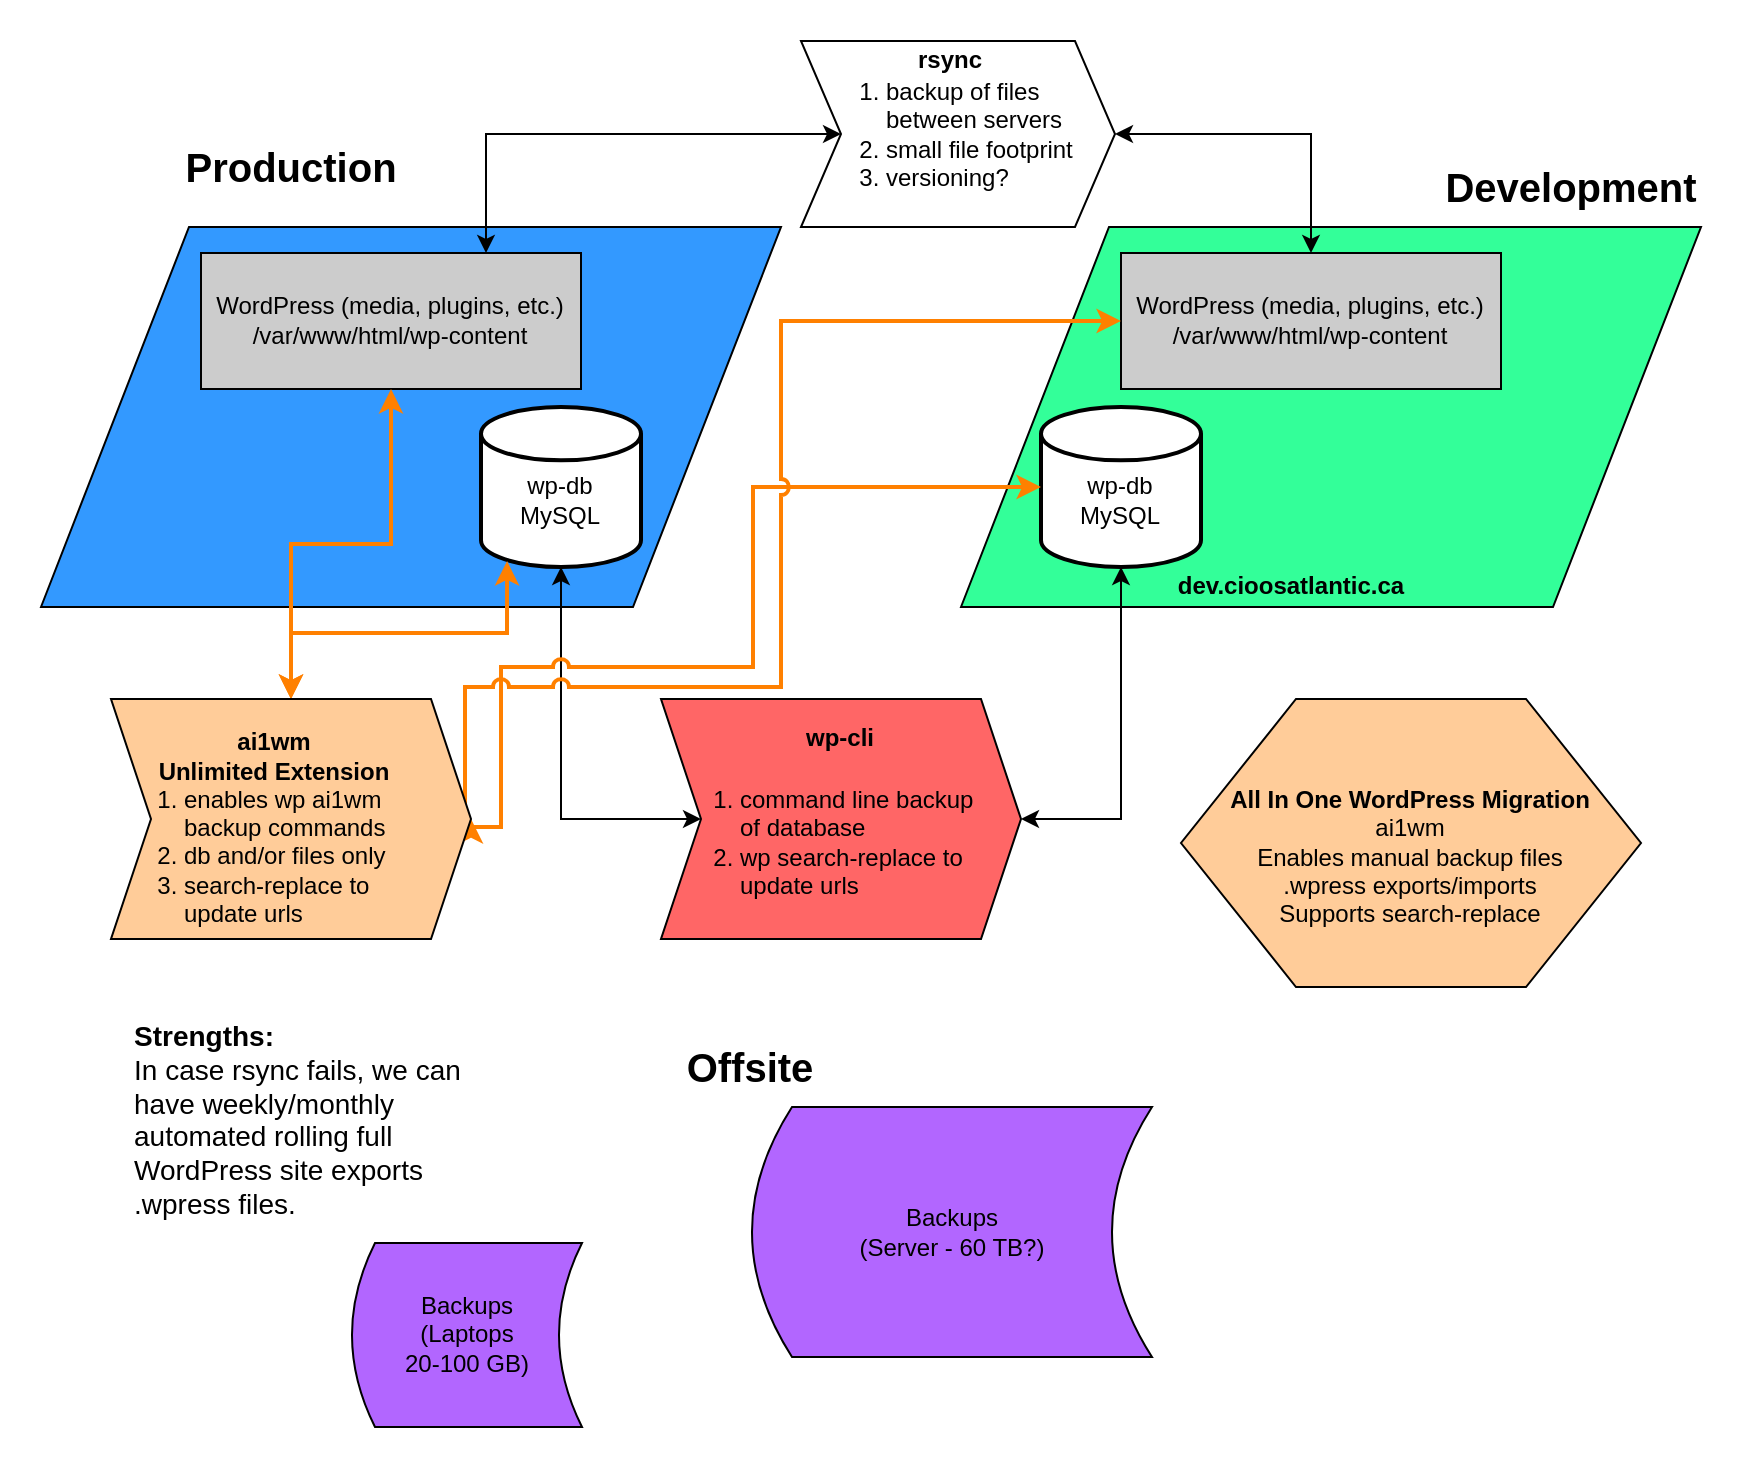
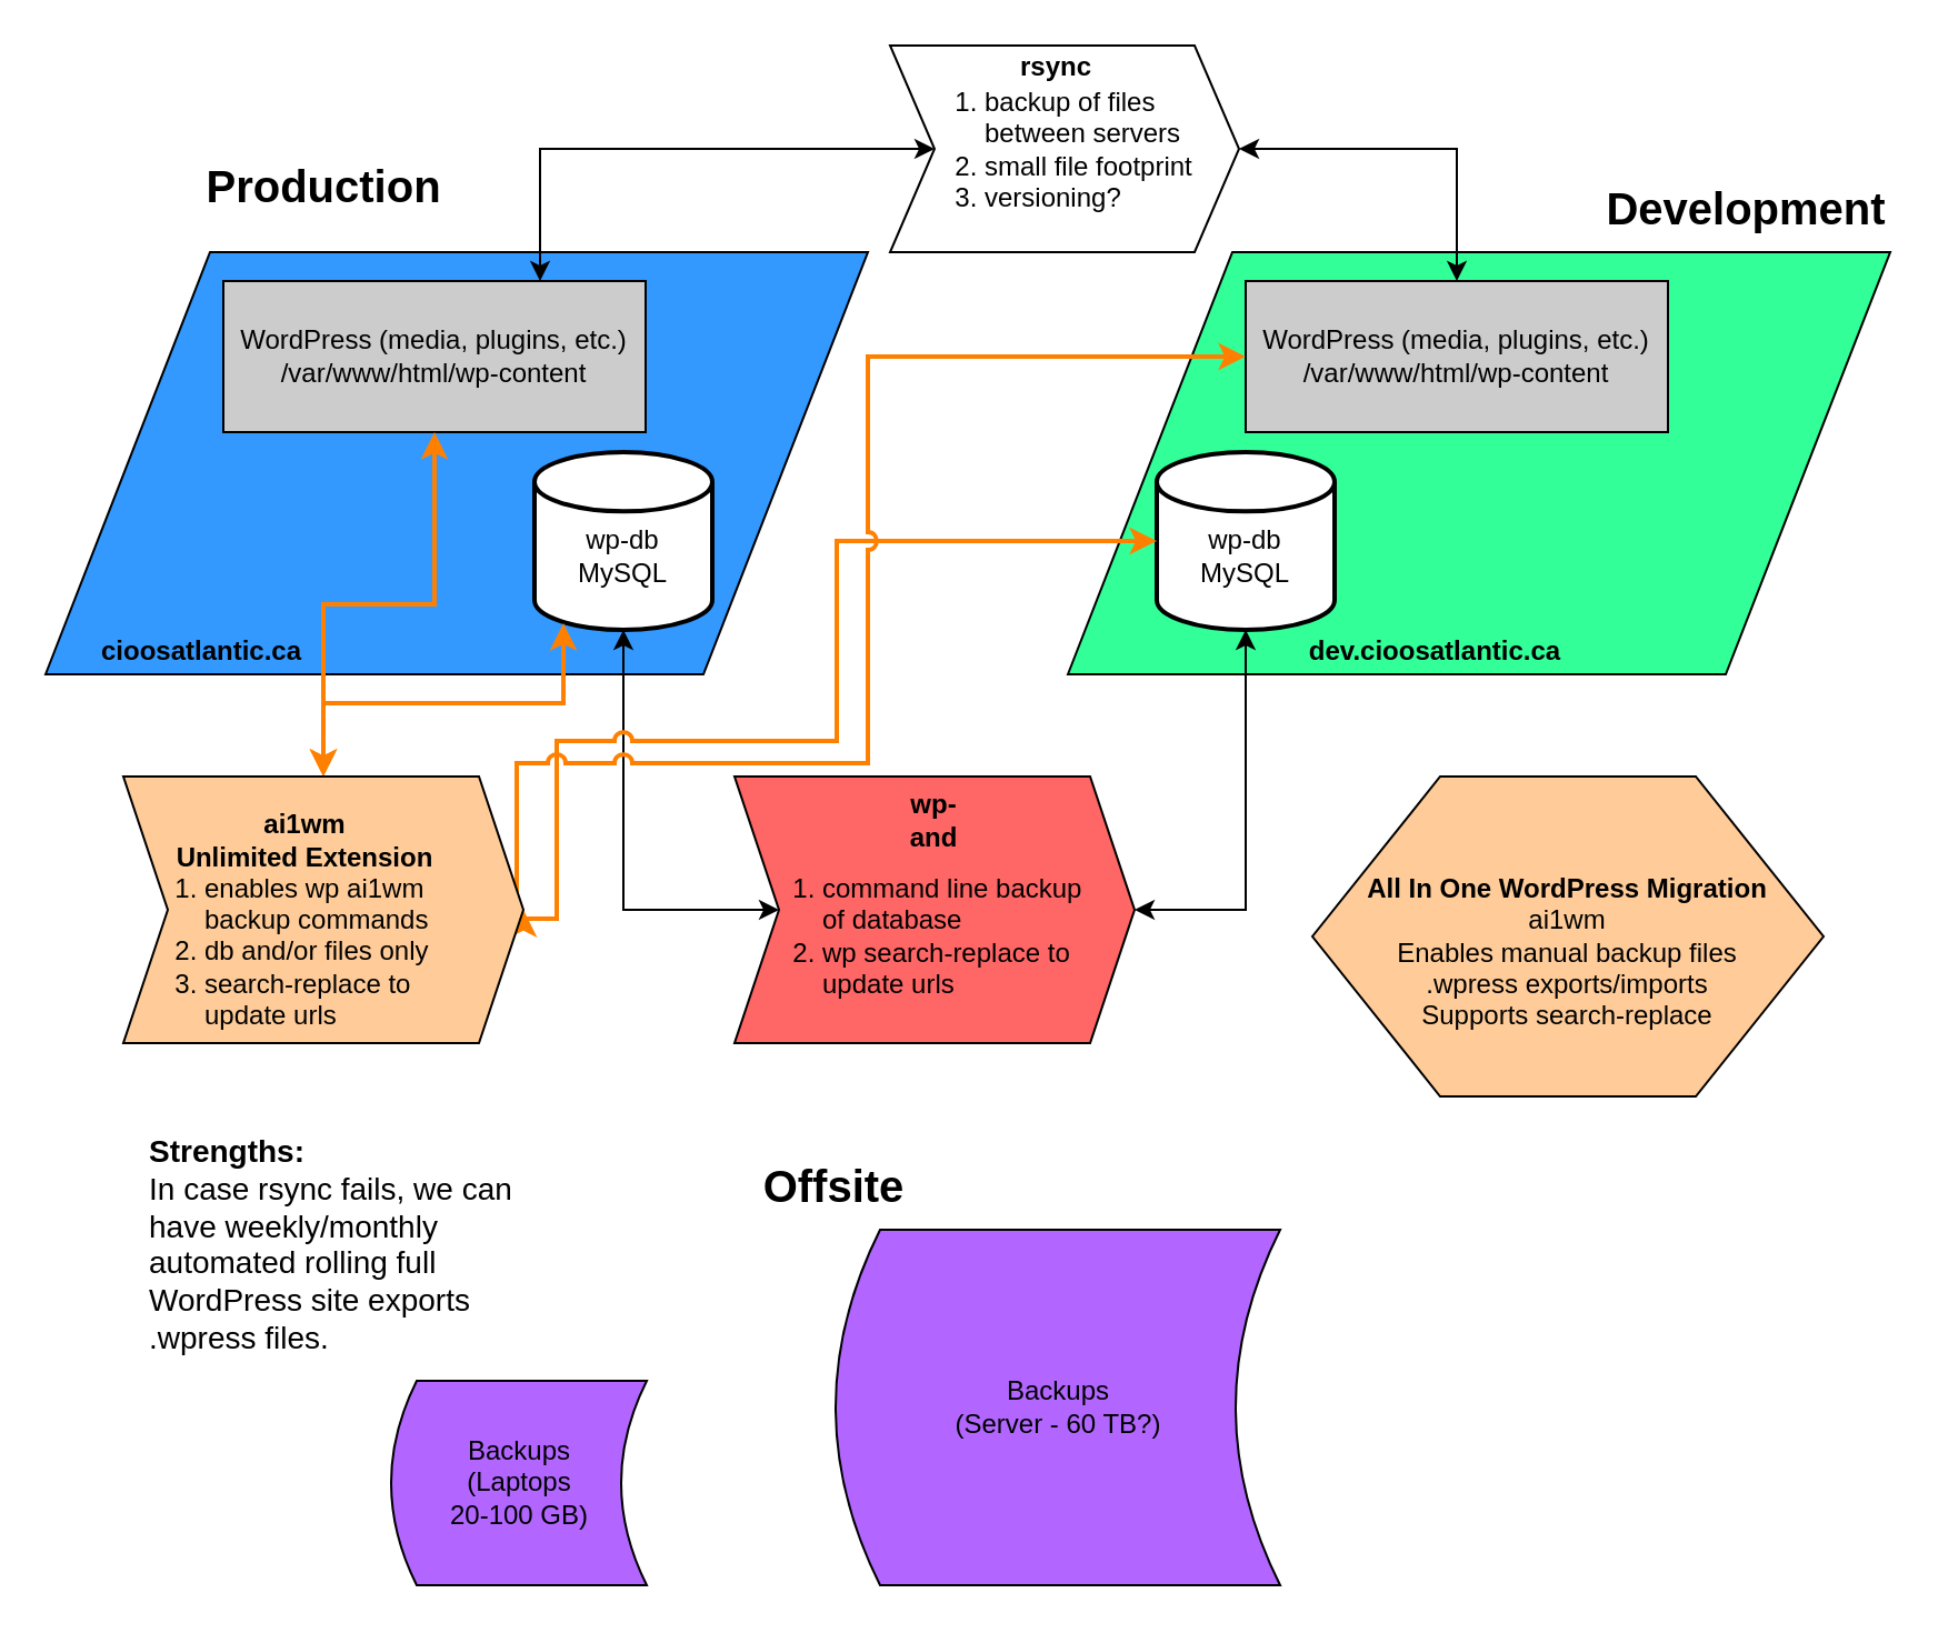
  <mxCell id="0" />
  <mxCell id="1" parent="0" />
  <mxCell id="2" value="" style="shape=parallelogram;perimeter=parallelogramPerimeter;whiteSpace=wrap;html=1;fillColor=#33FF99;" vertex="1" parent="1"><mxGeometry x="480" y="113" width="370" height="190" as="geometry" /></mxCell>
  <mxCell id="3" value="" style="shape=parallelogram;perimeter=parallelogramPerimeter;whiteSpace=wrap;html=1;fillColor=#3399FF;" vertex="1" parent="1"><mxGeometry y="113" width="370" height="190" as="geometry" x="20" /></mxCell>
  <mxCell id="4" value="Production" style="text;html=1;resizable=0;autosize=1;align=center;verticalAlign=middle;points=[];fillColor=none;strokeColor=none;rounded=0;fontStyle=1;fontSize=20;" vertex="1" parent="1"><mxGeometry x="110" y="73" width="70" height="20" as="geometry" /></mxCell>
  <mxCell id="5" style="edgeStyle=orthogonalEdgeStyle;rounded=0;orthogonalLoop=1;jettySize=auto;html=1;entryX=1;entryY=0.5;entryDx=0;entryDy=0;fillColor=#ffffff;startArrow=classic;startFill=1;exitX=0.5;exitY=1;exitDx=0;exitDy=0;exitPerimeter=0;" edge="1" parent="1" source="14" target="17"><mxGeometry relative="1" as="geometry"><mxPoint x="560" y="343" as="sourcePoint" /><Array as="points"><mxPoint x="560" y="409" /></Array></mxGeometry></mxCell>
  <mxCell id="6" value="dev.cioosatlantic.ca" style="text;html=1;resizable=0;autosize=1;align=center;verticalAlign=middle;points=[];fillColor=none;strokeColor=none;rounded=0;fontStyle=1" vertex="1" parent="1"><mxGeometry x="585" y="283" width="120" height="20" as="geometry" /></mxCell>
  <mxCell id="7" value="Development" style="text;html=1;resizable=0;autosize=1;align=center;verticalAlign=middle;points=[];fillColor=none;strokeColor=none;rounded=0;fontStyle=1;fontSize=20;" vertex="1" parent="1"><mxGeometry x="740" y="83" width="90" height="20" as="geometry" /></mxCell>
  <mxCell id="8" style="edgeStyle=orthogonalEdgeStyle;rounded=0;orthogonalLoop=1;jettySize=auto;html=1;entryX=0;entryY=0.5;entryDx=0;entryDy=0;fillColor=#ffffff;startArrow=classic;startFill=1;exitX=0.5;exitY=1;exitDx=0;exitDy=0;exitPerimeter=0;" edge="1" parent="1" source="12" target="17"><mxGeometry relative="1" as="geometry"><Array as="points"><mxPoint x="280" y="409" /></Array></mxGeometry></mxCell>
+ <mxCell id="9" value="cioosatlantic.ca" style="text;html=1;resizable=0;autosize=1;align=center;verticalAlign=middle;points=[];fillColor=none;strokeColor=none;rounded=0;fontStyle=1" vertex="1" parent="1"><mxGeometry x="40" y="283" width="100" height="20" as="geometry" /></mxCell>
  <mxCell id="10" style="edgeStyle=orthogonalEdgeStyle;rounded=0;orthogonalLoop=1;jettySize=auto;html=1;exitX=0.75;exitY=0;exitDx=0;exitDy=0;startArrow=classic;startFill=1;fillColor=#ffffff;entryX=0;entryY=0.5;entryDx=0;entryDy=0;" edge="1" parent="1" source="11" target="21"><mxGeometry relative="1" as="geometry"><Array as="points"><mxPoint x="243" y="67" /></Array></mxGeometry></mxCell>
  <mxCell id="11" value="WordPress (media, plugins, etc.)&lt;br&gt;/var/www/html/wp-content" style="rounded=0;whiteSpace=wrap;html=1;fillColor=#CCCCCC;" vertex="1" parent="1"><mxGeometry x="100" y="126" width="190" height="68" as="geometry" /></mxCell>
  <mxCell id="12" value="&lt;br&gt;wp-db&lt;br&gt;MySQL" style="strokeWidth=2;html=1;shape=mxgraph.flowchart.database;whiteSpace=wrap;" vertex="1" parent="1"><mxGeometry x="240" y="203" width="80" height="80" as="geometry" /></mxCell>
  <mxCell id="13" value="WordPress (media, plugins, etc.)&lt;br&gt;/var/www/html/wp-content" style="rounded=0;whiteSpace=wrap;html=1;fillColor=#CCCCCC;" vertex="1" parent="1"><mxGeometry x="560" y="126" width="190" height="68" as="geometry" /></mxCell>
  <mxCell id="14" value="&lt;br&gt;wp-db&lt;br&gt;MySQL" style="strokeWidth=2;html=1;shape=mxgraph.flowchart.database;whiteSpace=wrap;" vertex="1" parent="1"><mxGeometry x="520" y="203" width="80" height="80" as="geometry" /></mxCell>
- <mxCell id="15" value="Backups&lt;br&gt;(Server - 60 TB?)" style="shape=dataStorage;whiteSpace=wrap;html=1;fillColor=#B266FF;" vertex="1" parent="1"><mxGeometry x="375.5" y="553" width="200" height="125" as="geometry" /></mxCell>
+ <mxCell id="15" value="Backups&lt;br&gt;(Server - 60 TB?)" style="shape=dataStorage;whiteSpace=wrap;html=1;fillColor=#B266FF;" vertex="1" parent="1"><mxGeometry x="375.5" y="553" width="200" height="160" as="geometry" /></mxCell>
  <mxCell id="16" value="Backups&lt;br&gt;(Laptops&lt;br&gt;20-100 GB)" style="shape=dataStorage;whiteSpace=wrap;html=1;fillColor=#B266FF;" vertex="1" parent="1"><mxGeometry x="175.5" y="621" width="115" height="92" as="geometry" /></mxCell>
  <mxCell id="17" value="" style="shape=step;perimeter=stepPerimeter;whiteSpace=wrap;html=1;fixedSize=1;fillColor=#FF6666;" vertex="1" parent="1"><mxGeometry x="330" y="349" width="180" height="120" as="geometry" /></mxCell>
  <mxCell id="18" value="&lt;ol&gt;&lt;li&gt;command line backup of database&lt;/li&gt;&lt;li&gt;wp search-replace to update urls&lt;/li&gt;&lt;/ol&gt;" style="text;html=1;strokeColor=none;fillColor=none;align=left;verticalAlign=middle;whiteSpace=wrap;rounded=0;" vertex="1" parent="1"><mxGeometry x="328" y="376" width="160" height="90" as="geometry" /></mxCell>
- <mxCell id="19" value="&lt;b&gt;wp-cli&lt;/b&gt;" style="text;html=1;strokeColor=none;fillColor=none;align=center;verticalAlign=middle;whiteSpace=wrap;rounded=0;" vertex="1" parent="1"><mxGeometry x="400" y="359" width="40" height="20" as="geometry" /></mxCell>
+ <mxCell id="19" value="&lt;b&gt;wp-and&lt;/b&gt;" style="text;html=1;strokeColor=none;fillColor=none;align=center;verticalAlign=middle;whiteSpace=wrap;rounded=0;" vertex="1" parent="1"><mxGeometry x="400" y="359" width="40" height="20" as="geometry" /></mxCell>
  <mxCell id="20" style="edgeStyle=orthogonalEdgeStyle;rounded=0;orthogonalLoop=1;jettySize=auto;html=1;exitX=1;exitY=0.5;exitDx=0;exitDy=0;entryX=0.5;entryY=0;entryDx=0;entryDy=0;startArrow=classic;startFill=1;fillColor=#ffffff;" edge="1" parent="1" source="21" target="13"><mxGeometry relative="1" as="geometry" /></mxCell>
  <mxCell id="21" value="" style="shape=step;perimeter=stepPerimeter;whiteSpace=wrap;html=1;fixedSize=1;" vertex="1" parent="1"><mxGeometry x="400" y="20" width="157" height="93" as="geometry" /></mxCell>
  <mxCell id="22" value="&lt;b&gt;rsync&lt;/b&gt;" style="text;html=1;strokeColor=none;fillColor=none;align=center;verticalAlign=middle;whiteSpace=wrap;rounded=0;" vertex="1" parent="1"><mxGeometry x="455" y="20" width="40" height="20" as="geometry" /></mxCell>
  <mxCell id="23" value="&lt;ol&gt;&lt;li&gt;backup of files between servers&lt;/li&gt;&lt;li&gt;small file footprint&lt;/li&gt;&lt;li&gt;versioning?&lt;/li&gt;&lt;/ol&gt;" style="text;html=1;strokeColor=none;fillColor=none;align=left;verticalAlign=middle;whiteSpace=wrap;rounded=0;" vertex="1" parent="1"><mxGeometry x="401" y="30" width="145" height="73" as="geometry" /></mxCell>
  <mxCell id="24" value="&lt;b&gt;&lt;br&gt;All In One WordPress Migration&lt;br&gt;&lt;/b&gt;ai1wm&lt;br&gt;Enables manual backup files&lt;br&gt;.wpress exports/imports&lt;br&gt;Supports search-replace" style="shape=hexagon;perimeter=hexagonPerimeter2;whiteSpace=wrap;html=1;align=center;fillColor=#FFCC99;" vertex="1" parent="1"><mxGeometry x="590" y="349" width="230" height="144" as="geometry" /></mxCell>
  <mxCell id="25" style="edgeStyle=orthogonalEdgeStyle;rounded=0;orthogonalLoop=1;jettySize=auto;html=1;exitX=0.5;exitY=0;exitDx=0;exitDy=0;entryX=0.163;entryY=0.963;entryDx=0;entryDy=0;entryPerimeter=0;startArrow=classic;startFill=1;fillColor=#ffffff;jumpStyle=none;strokeColor=#FF8000;strokeWidth=2;" edge="1" parent="1" source="29" target="12"><mxGeometry relative="1" as="geometry" /></mxCell>
  <mxCell id="26" style="edgeStyle=orthogonalEdgeStyle;rounded=0;orthogonalLoop=1;jettySize=auto;html=1;entryX=0.5;entryY=1;entryDx=0;entryDy=0;startArrow=classic;startFill=1;fillColor=#ffffff;jumpStyle=none;strokeColor=#FF8000;strokeWidth=2;" edge="1" parent="1" source="29" target="11"><mxGeometry relative="1" as="geometry" /></mxCell>
  <mxCell id="27" style="edgeStyle=orthogonalEdgeStyle;rounded=0;orthogonalLoop=1;jettySize=auto;html=1;exitX=1;exitY=0.5;exitDx=0;exitDy=0;entryX=0;entryY=0.5;entryDx=0;entryDy=0;entryPerimeter=0;startArrow=classic;startFill=1;fillColor=#ffffff;fontSize=20;jumpStyle=arc;strokeColor=#FF8000;strokeWidth=2;" edge="1" parent="1" source="29" target="14"><mxGeometry relative="1" as="geometry"><Array as="points"><mxPoint x="250" y="413" /><mxPoint x="250" y="333" /><mxPoint x="376" y="333" /><mxPoint x="376" y="243" /></Array></mxGeometry></mxCell>
  <mxCell id="28" style="edgeStyle=orthogonalEdgeStyle;rounded=0;jumpStyle=arc;orthogonalLoop=1;jettySize=auto;html=1;exitX=1;exitY=0.5;exitDx=0;exitDy=0;entryX=0;entryY=0.5;entryDx=0;entryDy=0;startArrow=classic;startFill=1;fillColor=#ffffff;fontSize=20;strokeColor=#FF8000;strokeWidth=2;" edge="1" parent="1" source="29" target="13"><mxGeometry relative="1" as="geometry"><Array as="points"><mxPoint x="232" y="343" /><mxPoint x="390" y="343" /><mxPoint x="390" y="160" /></Array></mxGeometry></mxCell>
  <mxCell id="29" value="&lt;div&gt;&lt;br&gt;&lt;/div&gt;" style="shape=step;perimeter=stepPerimeter;whiteSpace=wrap;html=1;fixedSize=1;align=left;fillColor=#FFCC99;" vertex="1" parent="1"><mxGeometry x="55" y="349" width="180" height="120" as="geometry" /></mxCell>
  <mxCell id="30" value="&lt;span style=&quot;text-align: left&quot;&gt;ai1wm&lt;/span&gt;&lt;br style=&quot;text-align: left&quot;&gt;&lt;span style=&quot;text-align: left&quot;&gt;Unlimited Extension&lt;/span&gt;" style="text;html=1;strokeColor=none;fillColor=none;align=center;verticalAlign=middle;whiteSpace=wrap;rounded=0;fontStyle=1" vertex="1" parent="1"><mxGeometry x="72" y="363" width="130" height="30" as="geometry" /></mxCell>
  <mxCell id="31" value="&lt;ol&gt;&lt;li&gt;enables wp ai1wm backup commands&lt;br&gt;&lt;/li&gt;&lt;li&gt;db and/or files only&lt;/li&gt;&lt;li&gt;search-replace to update urls&lt;/li&gt;&lt;/ol&gt;" style="text;html=1;strokeColor=none;fillColor=none;align=left;verticalAlign=middle;whiteSpace=wrap;rounded=0;" vertex="1" parent="1"><mxGeometry x="50" y="383" width="160" height="90" as="geometry" /></mxCell>
  <mxCell id="32" value="&lt;font style=&quot;font-size: 14px&quot;&gt;&lt;b&gt;Strengths:&lt;/b&gt;&lt;br&gt;In case rsync fails, we can have weekly/monthly automated rolling full WordPress site exports .wpress files.&lt;/font&gt;" style="text;html=1;strokeColor=none;fillColor=none;align=left;verticalAlign=top;whiteSpace=wrap;rounded=0;labelBackgroundColor=none;fontSize=14;labelPosition=center;verticalLabelPosition=middle;horizontal=1;" vertex="1" parent="1"><mxGeometry x="65" y="503" width="170" height="100" as="geometry" /></mxCell>
  <mxCell id="33" value="Offsite" style="text;html=1;strokeColor=none;fillColor=none;align=center;verticalAlign=middle;whiteSpace=wrap;rounded=0;labelBackgroundColor=none;fontSize=20;fontStyle=1" vertex="1" parent="1"><mxGeometry x="320" y="523" width="110" height="20" as="geometry" /></mxCell>
